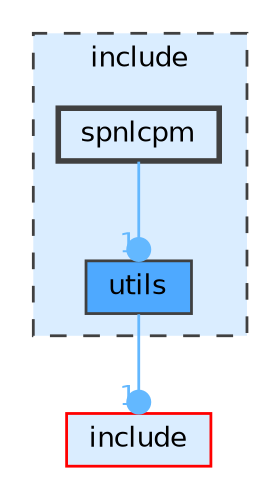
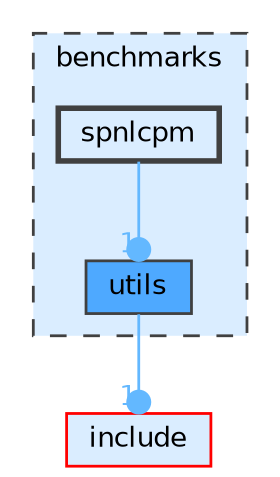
  digraph {
    compound=true
    node [color=grey25 fillcolor="#daedff" fontname=Helvetica fontsize=10 shape=box style=filled]
    edge [arrowhead=dot color=steelblue1 fontcolor=steelblue1 fontname=Helvetica fontsize=10 headlabel=1 labeldistance=1.5 labelfontname=Helvetica labelfontsize=10]
    n1 [fillcolor="#4ea9ff" height=0.2 label=utils width=0.4]
    n2 [height=0.2 label=spnlcpm style="filled,bold" width=0.4]
    n3 [color=red height=0.2 label=include width=0.4]
    subgraph cluster_1 {
      bgcolor="#daedff"
      fontname=Helvetica
      fontsize=10
-     label=include
+     label=benchmarks
      pencolor=grey25
      style="filled,dashed"
      n1
      n2
    }
    n1 -> n3
    n2 -> n1
  }
